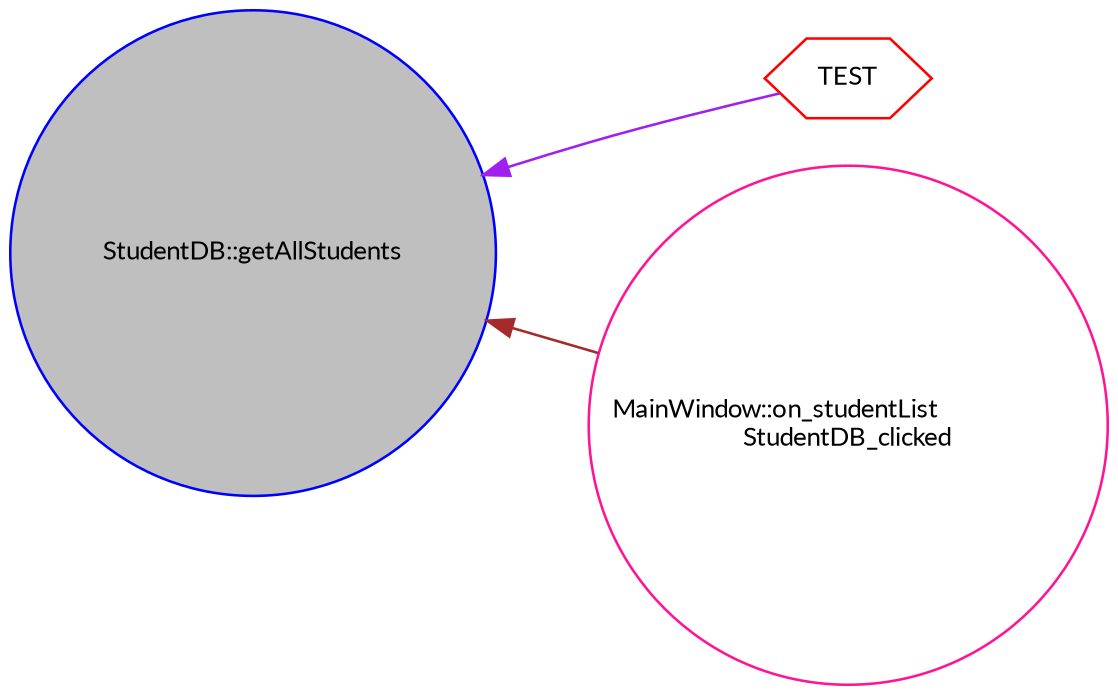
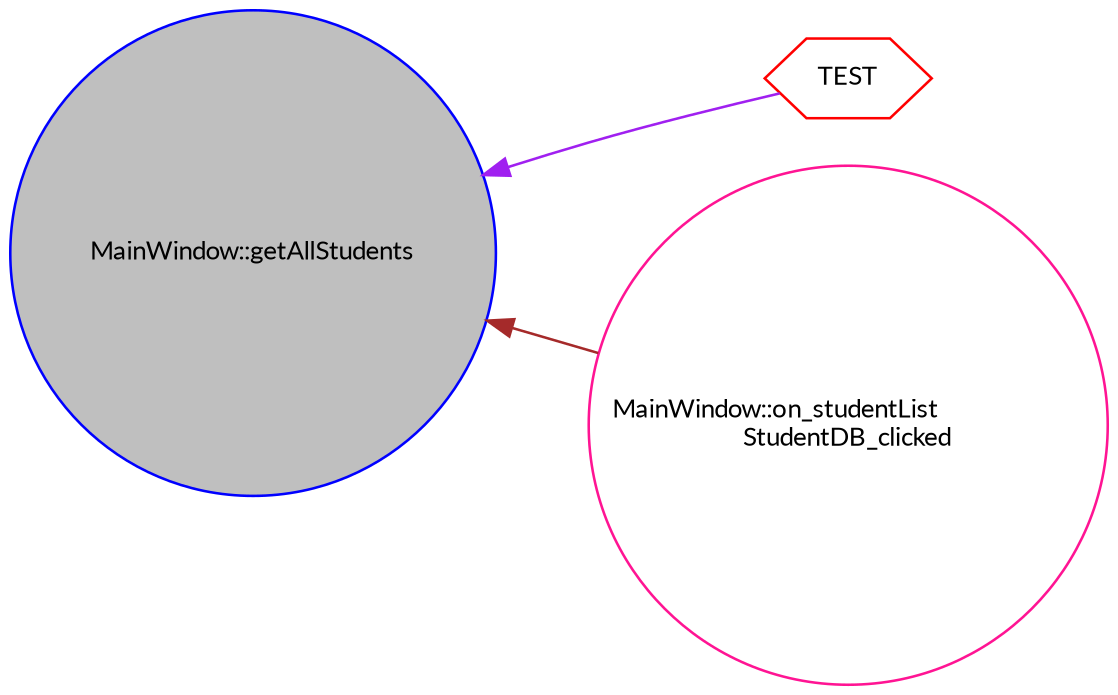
  digraph {
    fontname=Lato
    rankdir=LR
    node [fillcolor=white fontname=Lato fontsize=10 shape=circle style=filled]
    edge [dir=back fontname=Lato fontsize=10 labelfontname=Helvetica labelfontsize=10 style=solid]
-   n1 [color=blue fillcolor=grey75 fontcolor=black height=0.2 label="StudentDB::getAllStudents" width=0.4]
+   n1 [color=blue fillcolor=grey75 fontcolor=black height=0.2 label="MainWindow::getAllStudents" width=0.4]
    n2 [color=red height=0.2 label=TEST shape=hexagon width=0.4]
    n3 [color=deeppink height=0.2 label="MainWindow::on_studentList\lStudentDB_clicked" width=0.4]
    n1 -> n2 [color=purple]
    n1 -> n3 [color=brown]
  }
